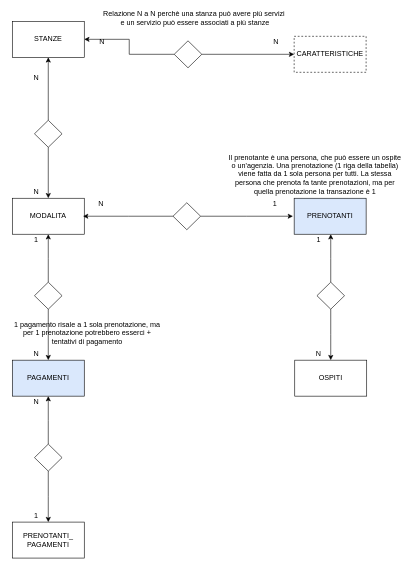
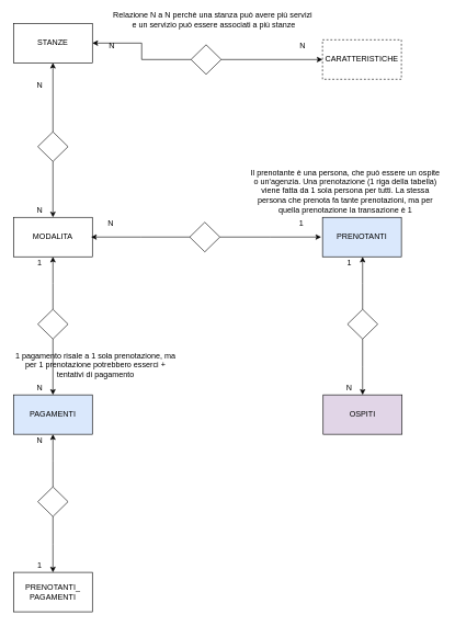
  <mxCell id="0" />
  <mxCell id="1" parent="0" />
  <mxCell id="2" value="STANZE" style="rounded=0;whiteSpace=wrap;html=1;" vertex="1" parent="1"><mxGeometry x="20" y="35" width="120" height="60" as="geometry" /></mxCell>
  <mxCell id="3" value="" style="edgeStyle=orthogonalEdgeStyle;rounded=0;orthogonalLoop=1;jettySize=auto;html=1;entryX=1;entryY=0.5;entryDx=0;entryDy=0;" edge="1" parent="1" source="5" target="2"><mxGeometry relative="1" as="geometry"><mxPoint x="160" y="90" as="targetPoint" /></mxGeometry></mxCell>
  <mxCell id="4" style="edgeStyle=orthogonalEdgeStyle;rounded=0;orthogonalLoop=1;jettySize=auto;html=1;exitX=1;exitY=0.5;exitDx=0;exitDy=0;entryX=0;entryY=0.5;entryDx=0;entryDy=0;" edge="1" parent="1" source="5" target="6"><mxGeometry relative="1" as="geometry" /></mxCell>
  <mxCell id="5" value="" style="rhombus;whiteSpace=wrap;html=1;" vertex="1" parent="1"><mxGeometry x="290" y="67.5" width="46" height="45" as="geometry" /></mxCell>
  <mxCell id="6" value="CARATTERISTICHE" style="rounded=0;whiteSpace=wrap;html=1;dashed=1;" vertex="1" parent="1"><mxGeometry x="490" y="60" width="120" height="60" as="geometry" /></mxCell>
  <mxCell id="7" value="N" style="text;html=1;strokeColor=none;fillColor=none;align=center;verticalAlign=middle;whiteSpace=wrap;rounded=0;" vertex="1" parent="1"><mxGeometry x="150" y="60" width="40" height="20" as="geometry" /></mxCell>
  <mxCell id="8" value="N" style="text;html=1;strokeColor=none;fillColor=none;align=center;verticalAlign=middle;whiteSpace=wrap;rounded=0;" vertex="1" parent="1"><mxGeometry x="440" y="60" width="40" height="20" as="geometry" /></mxCell>
  <mxCell id="9" value="Relazione N a N perchè una stanza può avere più servizi&amp;nbsp; e un servizio può essere associati a più stanze" style="text;html=1;strokeColor=none;fillColor=none;align=center;verticalAlign=middle;whiteSpace=wrap;rounded=0;" vertex="1" parent="1"><mxGeometry x="170" y="20" width="310" height="20" as="geometry" /></mxCell>
  <mxCell id="10" value="MODALITA" style="rounded=0;whiteSpace=wrap;html=1;" vertex="1" parent="1"><mxGeometry x="20" y="330" width="120" height="60" as="geometry" /></mxCell>
  <mxCell id="11" value="PRENOTANTI" style="rounded=0;whiteSpace=wrap;html=1;fillColor=#dae8fc;" vertex="1" parent="1"><mxGeometry x="490" y="330" width="120" height="60" as="geometry" /></mxCell>
  <mxCell id="12" style="edgeStyle=orthogonalEdgeStyle;rounded=0;orthogonalLoop=1;jettySize=auto;html=1;exitX=0.5;exitY=0;exitDx=0;exitDy=0;entryX=0.5;entryY=1;entryDx=0;entryDy=0;" edge="1" parent="1" source="14" target="2"><mxGeometry relative="1" as="geometry" /></mxCell>
  <mxCell id="13" style="edgeStyle=orthogonalEdgeStyle;rounded=0;orthogonalLoop=1;jettySize=auto;html=1;exitX=0.5;exitY=1;exitDx=0;exitDy=0;entryX=0.5;entryY=0;entryDx=0;entryDy=0;" edge="1" parent="1" source="14" target="10"><mxGeometry relative="1" as="geometry" /></mxCell>
  <mxCell id="14" value="" style="rhombus;whiteSpace=wrap;html=1;" vertex="1" parent="1"><mxGeometry x="57" y="200" width="46" height="45" as="geometry" /></mxCell>
  <mxCell id="15" value="N" style="text;html=1;strokeColor=none;fillColor=none;align=center;verticalAlign=middle;whiteSpace=wrap;rounded=0;" vertex="1" parent="1"><mxGeometry x="40" y="120" width="40" height="20" as="geometry" /></mxCell>
  <mxCell id="16" value="N" style="text;html=1;strokeColor=none;fillColor=none;align=center;verticalAlign=middle;whiteSpace=wrap;rounded=0;" vertex="1" parent="1"><mxGeometry x="40" y="310" width="40" height="20" as="geometry" /></mxCell>
  <mxCell id="17" value="" style="edgeStyle=orthogonalEdgeStyle;rounded=0;orthogonalLoop=1;jettySize=auto;html=1;entryX=1;entryY=0.5;entryDx=0;entryDy=0;" edge="1" parent="1" source="19"><mxGeometry relative="1" as="geometry"><mxPoint x="138" y="360" as="targetPoint" /></mxGeometry></mxCell>
  <mxCell id="18" style="edgeStyle=orthogonalEdgeStyle;rounded=0;orthogonalLoop=1;jettySize=auto;html=1;exitX=1;exitY=0.5;exitDx=0;exitDy=0;entryX=0;entryY=0.5;entryDx=0;entryDy=0;" edge="1" parent="1" source="19"><mxGeometry relative="1" as="geometry"><mxPoint x="488" y="360" as="targetPoint" /></mxGeometry></mxCell>
  <mxCell id="19" value="" style="rhombus;whiteSpace=wrap;html=1;" vertex="1" parent="1"><mxGeometry x="288" y="337.5" width="46" height="45" as="geometry" /></mxCell>
  <mxCell id="20" value="N" style="text;html=1;strokeColor=none;fillColor=none;align=center;verticalAlign=middle;whiteSpace=wrap;rounded=0;" vertex="1" parent="1"><mxGeometry x="148" y="330" width="40" height="20" as="geometry" /></mxCell>
  <mxCell id="21" value="1" style="text;html=1;strokeColor=none;fillColor=none;align=center;verticalAlign=middle;whiteSpace=wrap;rounded=0;" vertex="1" parent="1"><mxGeometry x="438" y="330" width="40" height="20" as="geometry" /></mxCell>
- <mxCell id="22" value="OSPITI" style="rounded=0;whiteSpace=wrap;html=1;" vertex="1" parent="1"><mxGeometry x="491" y="600" width="120" height="60" as="geometry" /></mxCell>
+ <mxCell id="22" value="OSPITI" style="rounded=0;whiteSpace=wrap;html=1;fillColor=#e1d5e7;" vertex="1" parent="1"><mxGeometry x="491" y="600" width="120" height="60" as="geometry" /></mxCell>
  <mxCell id="23" style="edgeStyle=orthogonalEdgeStyle;rounded=0;orthogonalLoop=1;jettySize=auto;html=1;exitX=0.5;exitY=0;exitDx=0;exitDy=0;entryX=0.5;entryY=1;entryDx=0;entryDy=0;" edge="1" parent="1" source="25"><mxGeometry relative="1" as="geometry"><mxPoint x="551" y="390" as="targetPoint" /></mxGeometry></mxCell>
  <mxCell id="24" style="edgeStyle=orthogonalEdgeStyle;rounded=0;orthogonalLoop=1;jettySize=auto;html=1;exitX=0.5;exitY=1;exitDx=0;exitDy=0;entryX=0.5;entryY=0;entryDx=0;entryDy=0;" edge="1" parent="1" source="25"><mxGeometry relative="1" as="geometry"><mxPoint x="551" y="600" as="targetPoint" /></mxGeometry></mxCell>
  <mxCell id="25" value="" style="rhombus;whiteSpace=wrap;html=1;" vertex="1" parent="1"><mxGeometry x="528" y="470" width="46" height="45" as="geometry" /></mxCell>
  <mxCell id="26" value="1" style="text;html=1;strokeColor=none;fillColor=none;align=center;verticalAlign=middle;whiteSpace=wrap;rounded=0;" vertex="1" parent="1"><mxGeometry x="511" y="390" width="40" height="20" as="geometry" /></mxCell>
  <mxCell id="27" value="N" style="text;html=1;strokeColor=none;fillColor=none;align=center;verticalAlign=middle;whiteSpace=wrap;rounded=0;" vertex="1" parent="1"><mxGeometry x="511" y="580" width="40" height="20" as="geometry" /></mxCell>
  <mxCell id="28" value="Il prenotante è una persona, che può essere un ospite o un'agenzia. Una prenotazione (1 riga della tabella) viene fatta da 1 sola persona per tutti. La stessa persona che prenota fa tante prenotazioni, ma per quella prenotazione la transazione è 1" style="text;html=1;strokeColor=none;fillColor=none;align=center;verticalAlign=middle;whiteSpace=wrap;rounded=0;" vertex="1" parent="1"><mxGeometry x="380" y="280" width="290" height="20" as="geometry" /></mxCell>
  <mxCell id="29" value="PAGAMENTI" style="rounded=0;whiteSpace=wrap;html=1;fillColor=#dae8fc;" vertex="1" parent="1"><mxGeometry x="20" y="600" width="120" height="60" as="geometry" /></mxCell>
  <mxCell id="30" style="edgeStyle=orthogonalEdgeStyle;rounded=0;orthogonalLoop=1;jettySize=auto;html=1;exitX=0.5;exitY=0;exitDx=0;exitDy=0;entryX=0.5;entryY=1;entryDx=0;entryDy=0;" edge="1" parent="1" source="32"><mxGeometry relative="1" as="geometry"><mxPoint x="80" y="390" as="targetPoint" /></mxGeometry></mxCell>
  <mxCell id="31" style="edgeStyle=orthogonalEdgeStyle;rounded=0;orthogonalLoop=1;jettySize=auto;html=1;exitX=0.5;exitY=1;exitDx=0;exitDy=0;entryX=0.5;entryY=0;entryDx=0;entryDy=0;" edge="1" parent="1" source="32"><mxGeometry relative="1" as="geometry"><mxPoint x="80" y="600" as="targetPoint" /></mxGeometry></mxCell>
  <mxCell id="32" value="" style="rhombus;whiteSpace=wrap;html=1;" vertex="1" parent="1"><mxGeometry x="57" y="470" width="46" height="45" as="geometry" /></mxCell>
  <mxCell id="33" value="1" style="text;html=1;strokeColor=none;fillColor=none;align=center;verticalAlign=middle;whiteSpace=wrap;rounded=0;" vertex="1" parent="1"><mxGeometry x="40" y="390" width="40" height="20" as="geometry" /></mxCell>
  <mxCell id="34" value="N" style="text;html=1;strokeColor=none;fillColor=none;align=center;verticalAlign=middle;whiteSpace=wrap;rounded=0;" vertex="1" parent="1"><mxGeometry x="40" y="580" width="40" height="20" as="geometry" /></mxCell>
  <mxCell id="35" value="1 pagamento risale a 1 sola prenotazione, ma per 1 prenotazione potrebbero esserci + tentativi di pagamento" style="text;html=1;strokeColor=none;fillColor=none;align=center;verticalAlign=middle;whiteSpace=wrap;rounded=0;" vertex="1" parent="1"><mxGeometry x="20" y="545" width="250" height="20" as="geometry" /></mxCell>
  <mxCell id="36" value="PRENOTANTI_&lt;br&gt;PAGAMENTI" style="rounded=0;whiteSpace=wrap;html=1;" vertex="1" parent="1"><mxGeometry x="20" y="870" width="120" height="60" as="geometry" /></mxCell>
  <mxCell id="37" style="edgeStyle=orthogonalEdgeStyle;rounded=0;orthogonalLoop=1;jettySize=auto;html=1;exitX=0.5;exitY=0;exitDx=0;exitDy=0;entryX=0.5;entryY=1;entryDx=0;entryDy=0;" edge="1" parent="1" source="39"><mxGeometry relative="1" as="geometry"><mxPoint x="80" y="660" as="targetPoint" /></mxGeometry></mxCell>
  <mxCell id="38" style="edgeStyle=orthogonalEdgeStyle;rounded=0;orthogonalLoop=1;jettySize=auto;html=1;exitX=0.5;exitY=1;exitDx=0;exitDy=0;entryX=0.5;entryY=0;entryDx=0;entryDy=0;" edge="1" parent="1" source="39"><mxGeometry relative="1" as="geometry"><mxPoint x="80" y="870" as="targetPoint" /></mxGeometry></mxCell>
  <mxCell id="39" value="" style="rhombus;whiteSpace=wrap;html=1;" vertex="1" parent="1"><mxGeometry x="57" y="740" width="46" height="45" as="geometry" /></mxCell>
  <mxCell id="40" value="N" style="text;html=1;strokeColor=none;fillColor=none;align=center;verticalAlign=middle;whiteSpace=wrap;rounded=0;" vertex="1" parent="1"><mxGeometry x="40" y="660" width="40" height="20" as="geometry" /></mxCell>
  <mxCell id="41" value="1" style="text;html=1;strokeColor=none;fillColor=none;align=center;verticalAlign=middle;whiteSpace=wrap;rounded=0;" vertex="1" parent="1"><mxGeometry x="40" y="850" width="40" height="20" as="geometry" /></mxCell>
